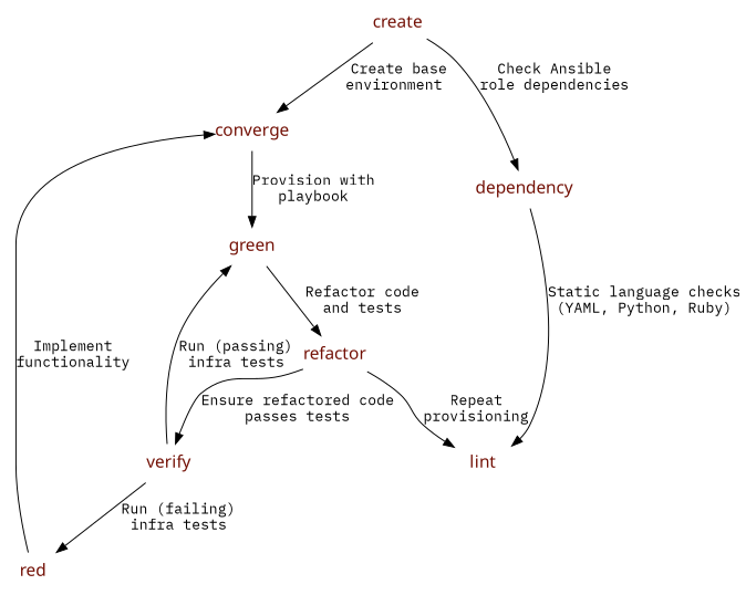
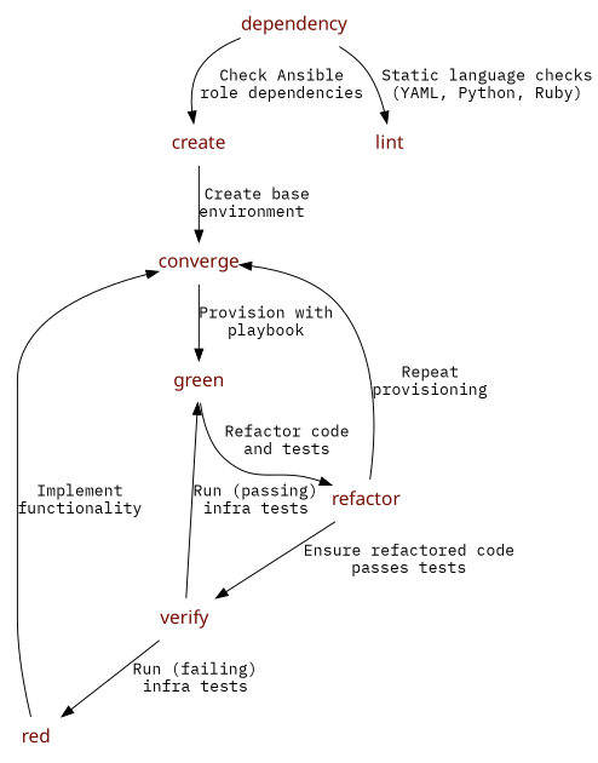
  digraph {
    rankdir=TB
    node [color="#720F04" fontcolor="#720F04" fontname="Permanent Marker" fontsize=16 margin=0 shape=plaintext]
    edge [fontname="IBM Plex Mono"]
    create
    converge
    green
    dependency
    lint
    red [pencolor=red]
    verify
    refactor
    create -> converge [label="Create base\nenvironment "]
    converge -> green [label="Provision with\nplaybook"]
    green -> refactor [label="Refactor code\nand tests"]
-   create -> dependency [label="Check Ansible\nrole dependencies"]
+   dependency -> create [label="Check Ansible\nrole dependencies"]
    dependency -> lint [label="Static language checks\n(YAML, Python, Ruby)"]
    red -> converge [label="Implement\nfunctionality"]
    verify -> green [label="Run (passing)\ninfra tests"]
    verify -> red [label="Run (failing)\ninfra tests"]
-   refactor -> lint [label="Repeat\nprovisioning"]
+   refactor -> converge [label="Repeat\nprovisioning"]
    refactor -> verify [label="Ensure refactored code\npasses tests"]
  }
